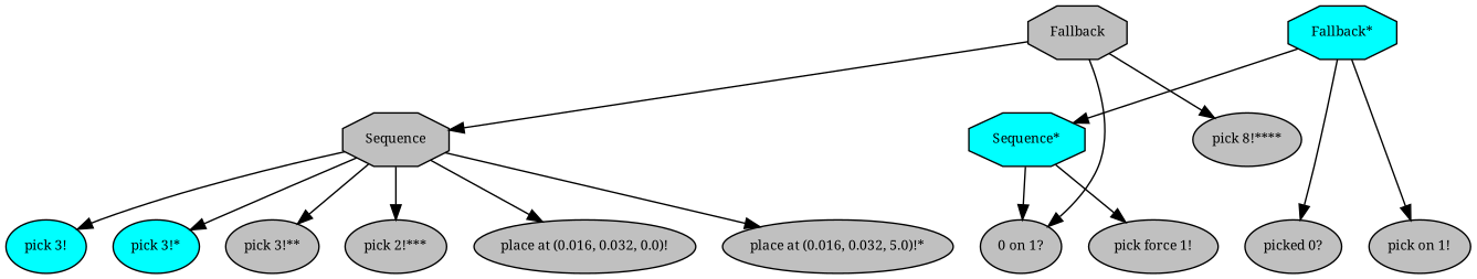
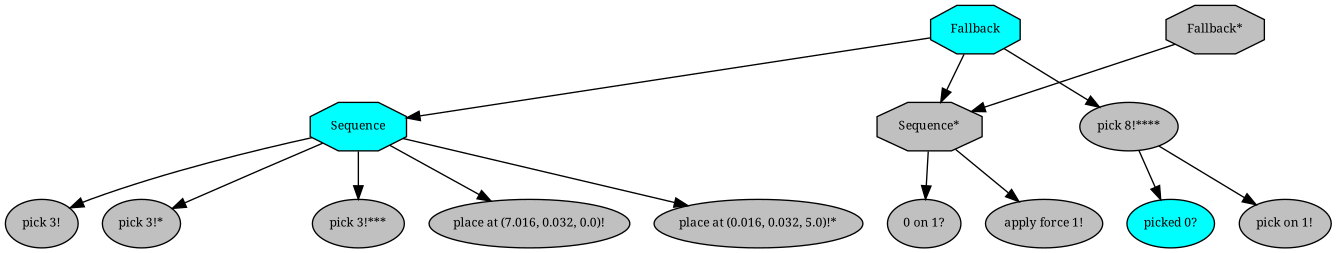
  digraph {
    fontname="Noto Serif"
    ordering=out
    node [fillcolor=gray fontcolor=black fontname="Noto Serif" fontsize=9 shape=ellipse style=filled]
    edge [fontname="Noto Serif"]
-   n1 [label=Fallback shape=octagon]
-   n2 [label=Sequence shape=octagon]
-   n3 [fillcolor=cyan label="Sequence*" shape=octagon]
+   n1 [fillcolor=cyan label=Fallback shape=octagon]
+   n2 [fillcolor=cyan label=Sequence shape=octagon]
+   n3 [label="Sequence*" shape=octagon]
    n4 [label="pick 8!****"]
-   n5 [fillcolor=cyan label="pick 3!"]
-   n6 [fillcolor=cyan label="pick 3!*"]
-   n7 [label="pick 3!**"]
-   n8 [label="pick 2!***"]
-   n9 [label="place at (0.016, 0.032, 0.0)!"]
+   n5 [label="pick 3!"]
+   n6 [label="pick 3!*"]
+   n8 [label="pick 3!***"]
+   n9 [label="place at (7.016, 0.032, 0.0)!"]
    n10 [label="place at (0.016, 0.032, 5.0)!*"]
    n11 [label="0 on 1?"]
-   n12 [label="pick force 1!"]
-   n13 [fillcolor=cyan label="Fallback*" shape=octagon]
-   n14 [label="picked 0?"]
+   n12 [label="apply force 1!"]
+   n13 [label="Fallback*" shape=octagon]
+   n14 [fillcolor=cyan label="picked 0?"]
    n15 [label="pick on 1!"]
    n1 -> n2
-   n1 -> n11
+   n1 -> n3
    n1 -> n4
    n2 -> n5
    n2 -> n6
-   n2 -> n7
    n2 -> n8
    n2 -> n9
    n2 -> n10
    n3 -> n11
    n3 -> n12
    n13 -> n3
-   n13 -> n14
-   n13 -> n15
+   n4 -> n14
+   n4 -> n15
  }
